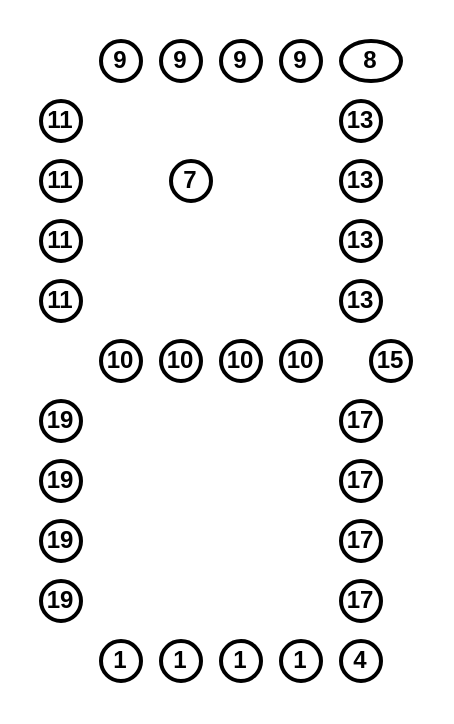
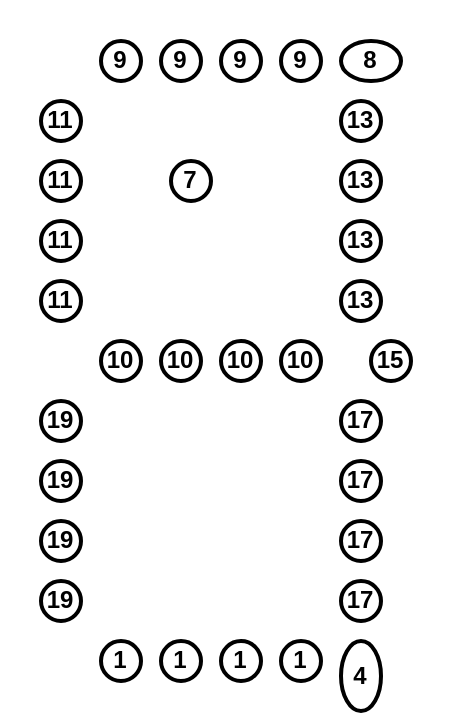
  <mxCell id="0" />
  <mxCell id="1" parent="0" />
  <mxCell id="2" value="7" style="ellipse;whiteSpace=wrap;html=1;aspect=fixed;strokeWidth=2;fontStyle=1;fontSize=12;" vertex="1" parent="1"><mxGeometry x="85" y="80" width="20" height="20" as="geometry" /></mxCell>
  <mxCell id="3" value="9" style="ellipse;whiteSpace=wrap;html=1;aspect=fixed;strokeWidth=2;fontStyle=1;fontSize=12;" vertex="1" parent="1"><mxGeometry x="50" y="20" width="20" height="20" as="geometry" /></mxCell>
  <mxCell id="4" value="9" style="ellipse;whiteSpace=wrap;html=1;aspect=fixed;strokeWidth=2;fontStyle=1;fontSize=12;" vertex="1" parent="1"><mxGeometry x="110" y="20" width="20" height="20" as="geometry" /></mxCell>
  <mxCell id="5" value="8" style="ellipse;whiteSpace=wrap;html=1;aspect=fixed;strokeWidth=2;fontStyle=1;fontSize=12;" vertex="1" parent="1"><mxGeometry x="170" y="20" width="30" height="20" as="geometry" /></mxCell>
  <mxCell id="6" value="11" style="ellipse;whiteSpace=wrap;html=1;aspect=fixed;strokeWidth=2;fontStyle=1;fontSize=12;" vertex="1" parent="1"><mxGeometry x="20" y="50" width="20" height="20" as="geometry" /></mxCell>
  <mxCell id="7" value="11" style="ellipse;whiteSpace=wrap;html=1;aspect=fixed;strokeWidth=2;fontStyle=1;fontSize=12;" vertex="1" parent="1"><mxGeometry x="20" y="80" width="20" height="20" as="geometry" /></mxCell>
  <mxCell id="8" value="10" style="ellipse;whiteSpace=wrap;html=1;aspect=fixed;strokeWidth=2;fontStyle=1;fontSize=12;" vertex="1" parent="1"><mxGeometry x="50" y="170" width="20" height="20" as="geometry" /></mxCell>
  <mxCell id="9" value="10" style="ellipse;whiteSpace=wrap;html=1;aspect=fixed;strokeWidth=2;fontStyle=1;fontSize=12;" vertex="1" parent="1"><mxGeometry x="110" y="170" width="20" height="20" as="geometry" /></mxCell>
  <mxCell id="10" value="15" style="ellipse;whiteSpace=wrap;html=1;aspect=fixed;strokeWidth=2;fontStyle=1;fontSize=12;" vertex="1" parent="1"><mxGeometry x="185" y="170" width="20" height="20" as="geometry" /></mxCell>
  <mxCell id="11" value="13" style="ellipse;whiteSpace=wrap;html=1;aspect=fixed;strokeWidth=2;fontStyle=1;fontSize=12;" vertex="1" parent="1"><mxGeometry x="170" y="50" width="20" height="20" as="geometry" /></mxCell>
  <mxCell id="12" value="13" style="ellipse;whiteSpace=wrap;html=1;aspect=fixed;strokeWidth=2;fontStyle=1;fontSize=12;" vertex="1" parent="1"><mxGeometry x="170" y="80" width="20" height="20" as="geometry" /></mxCell>
  <mxCell id="13" value="19" style="ellipse;whiteSpace=wrap;html=1;aspect=fixed;strokeWidth=2;fontStyle=1;fontSize=12;" vertex="1" parent="1"><mxGeometry x="20" y="200" width="20" height="20" as="geometry" /></mxCell>
  <mxCell id="14" value="19" style="ellipse;whiteSpace=wrap;html=1;aspect=fixed;strokeWidth=2;fontStyle=1;fontSize=12;" vertex="1" parent="1"><mxGeometry x="20" y="260" width="20" height="20" as="geometry" /></mxCell>
  <mxCell id="15" value="1" style="ellipse;whiteSpace=wrap;html=1;aspect=fixed;strokeWidth=2;fontStyle=1;fontSize=12;" vertex="1" parent="1"><mxGeometry x="50" y="320" width="20" height="20" as="geometry" /></mxCell>
  <mxCell id="16" value="1" style="ellipse;whiteSpace=wrap;html=1;aspect=fixed;strokeWidth=2;fontStyle=1;fontSize=12;" vertex="1" parent="1"><mxGeometry x="110" y="320" width="20" height="20" as="geometry" /></mxCell>
- <mxCell id="17" value="4" style="ellipse;whiteSpace=wrap;html=1;aspect=fixed;strokeWidth=2;fontStyle=1;fontSize=12;" vertex="1" parent="1"><mxGeometry x="170" y="320" width="20" height="20" as="geometry" /></mxCell>
+ <mxCell id="17" value="4" style="ellipse;whiteSpace=wrap;html=1;aspect=fixed;strokeWidth=2;fontStyle=1;fontSize=12;" vertex="1" parent="1"><mxGeometry x="170" y="320" width="20" height="35" as="geometry" /></mxCell>
  <mxCell id="18" value="17" style="ellipse;whiteSpace=wrap;html=1;aspect=fixed;strokeWidth=2;fontStyle=1;fontSize=12;" vertex="1" parent="1"><mxGeometry x="170" y="200" width="20" height="20" as="geometry" /></mxCell>
  <mxCell id="19" value="17" style="ellipse;whiteSpace=wrap;html=1;aspect=fixed;strokeWidth=2;fontStyle=1;fontSize=12;" vertex="1" parent="1"><mxGeometry x="170" y="260" width="20" height="20" as="geometry" /></mxCell>
  <mxCell id="20" value="9" style="ellipse;whiteSpace=wrap;html=1;aspect=fixed;strokeWidth=2;fontStyle=1;fontSize=12;" vertex="1" parent="1"><mxGeometry x="80" y="20" width="20" height="20" as="geometry" /></mxCell>
  <mxCell id="21" value="10" style="ellipse;whiteSpace=wrap;html=1;aspect=fixed;strokeWidth=2;fontStyle=1;fontSize=12;" vertex="1" parent="1"><mxGeometry x="80" y="170" width="20" height="20" as="geometry" /></mxCell>
  <mxCell id="22" value="1" style="ellipse;whiteSpace=wrap;html=1;aspect=fixed;strokeWidth=2;fontStyle=1;fontSize=12;" vertex="1" parent="1"><mxGeometry x="80" y="320" width="20" height="20" as="geometry" /></mxCell>
  <mxCell id="23" value="11" style="ellipse;whiteSpace=wrap;html=1;aspect=fixed;strokeWidth=2;fontStyle=1;fontSize=12;" vertex="1" parent="1"><mxGeometry x="20" y="140" width="20" height="20" as="geometry" /></mxCell>
  <mxCell id="24" value="13" style="ellipse;whiteSpace=wrap;html=1;aspect=fixed;strokeWidth=2;fontStyle=1;fontSize=12;" vertex="1" parent="1"><mxGeometry x="170" y="140" width="20" height="20" as="geometry" /></mxCell>
  <mxCell id="25" value="19" style="ellipse;whiteSpace=wrap;html=1;aspect=fixed;strokeWidth=2;fontStyle=1;fontSize=12;" vertex="1" parent="1"><mxGeometry x="20" y="290" width="20" height="20" as="geometry" /></mxCell>
  <mxCell id="26" value="17" style="ellipse;whiteSpace=wrap;html=1;aspect=fixed;strokeWidth=2;fontStyle=1;fontSize=12;" vertex="1" parent="1"><mxGeometry x="170" y="290" width="20" height="20" as="geometry" /></mxCell>
  <mxCell id="27" value="9" style="ellipse;whiteSpace=wrap;html=1;aspect=fixed;strokeWidth=2;fontStyle=1;fontSize=12;" vertex="1" parent="1"><mxGeometry x="140" y="20" width="20" height="20" as="geometry" /></mxCell>
  <mxCell id="28" value="10" style="ellipse;whiteSpace=wrap;html=1;aspect=fixed;strokeWidth=2;fontStyle=1;fontSize=12;" vertex="1" parent="1"><mxGeometry x="140" y="170" width="20" height="20" as="geometry" /></mxCell>
  <mxCell id="29" value="1" style="ellipse;whiteSpace=wrap;html=1;aspect=fixed;strokeWidth=2;fontStyle=1;fontSize=12;" vertex="1" parent="1"><mxGeometry x="140" y="320" width="20" height="20" as="geometry" /></mxCell>
  <mxCell id="30" value="11" style="ellipse;whiteSpace=wrap;html=1;aspect=fixed;strokeWidth=2;fontStyle=1;fontSize=12;" vertex="1" parent="1"><mxGeometry x="20" y="110" width="20" height="20" as="geometry" /></mxCell>
  <mxCell id="31" value="13" style="ellipse;whiteSpace=wrap;html=1;aspect=fixed;strokeWidth=2;fontStyle=1;fontSize=12;" vertex="1" parent="1"><mxGeometry x="170" y="110" width="20" height="20" as="geometry" /></mxCell>
  <mxCell id="32" value="19" style="ellipse;whiteSpace=wrap;html=1;aspect=fixed;strokeWidth=2;fontStyle=1;fontSize=12;" vertex="1" parent="1"><mxGeometry x="20" y="230" width="20" height="20" as="geometry" /></mxCell>
  <mxCell id="33" value="17" style="ellipse;whiteSpace=wrap;html=1;aspect=fixed;strokeWidth=2;fontStyle=1;fontSize=12;" vertex="1" parent="1"><mxGeometry x="170" y="230" width="20" height="20" as="geometry" /></mxCell>
